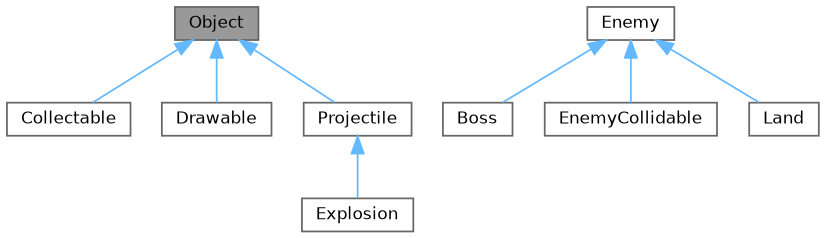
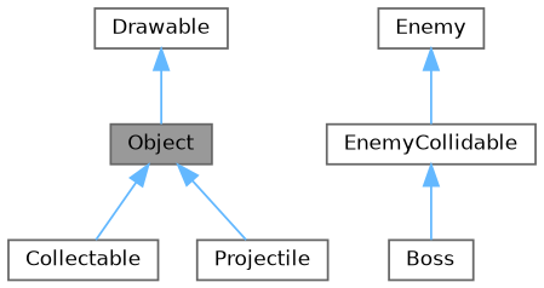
  digraph {
    node [color=gray40 fillcolor=white fontname=Helvetica fontsize=10 shape=box style=filled]
    edge [color=steelblue1 dir=back fontname=Helvetica fontsize=10 labelfontname=Helvetica labelfontsize=10 style=solid]
    n1 [fillcolor=grey60 fontcolor=black height=0.2 label=Object width=0.4]
    n2 [height=0.2 label=Collectable width=0.4]
    n3 [height=0.2 label=Drawable width=0.4]
    n4 [height=0.2 label=Projectile width=0.4]
    n5 [height=0.2 label=Enemy width=0.4]
    n6 [height=0.2 label=Boss width=0.4]
    n7 [height=0.2 label=EnemyCollidable width=0.4]
-   n8 [height=0.2 label=Land width=0.4]
-   n9 [height=0.2 label=Explosion width=0.4]
    n1 -> n2
-   n1 -> n3
+   n3 -> n1
    n1 -> n4
-   n4 -> n9
-   n5 -> n6
+   n7 -> n6
    n5 -> n7
-   n5 -> n8
  }
